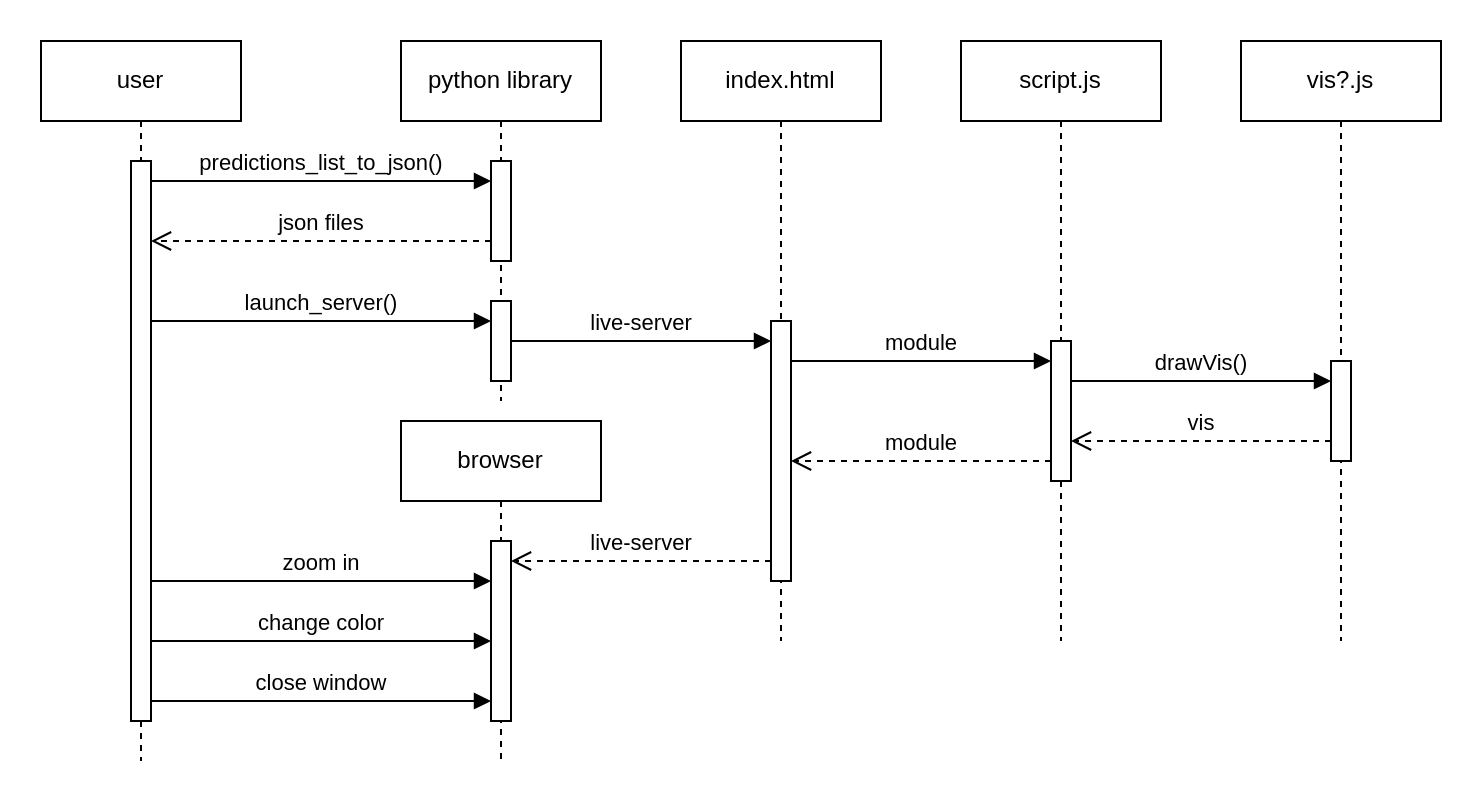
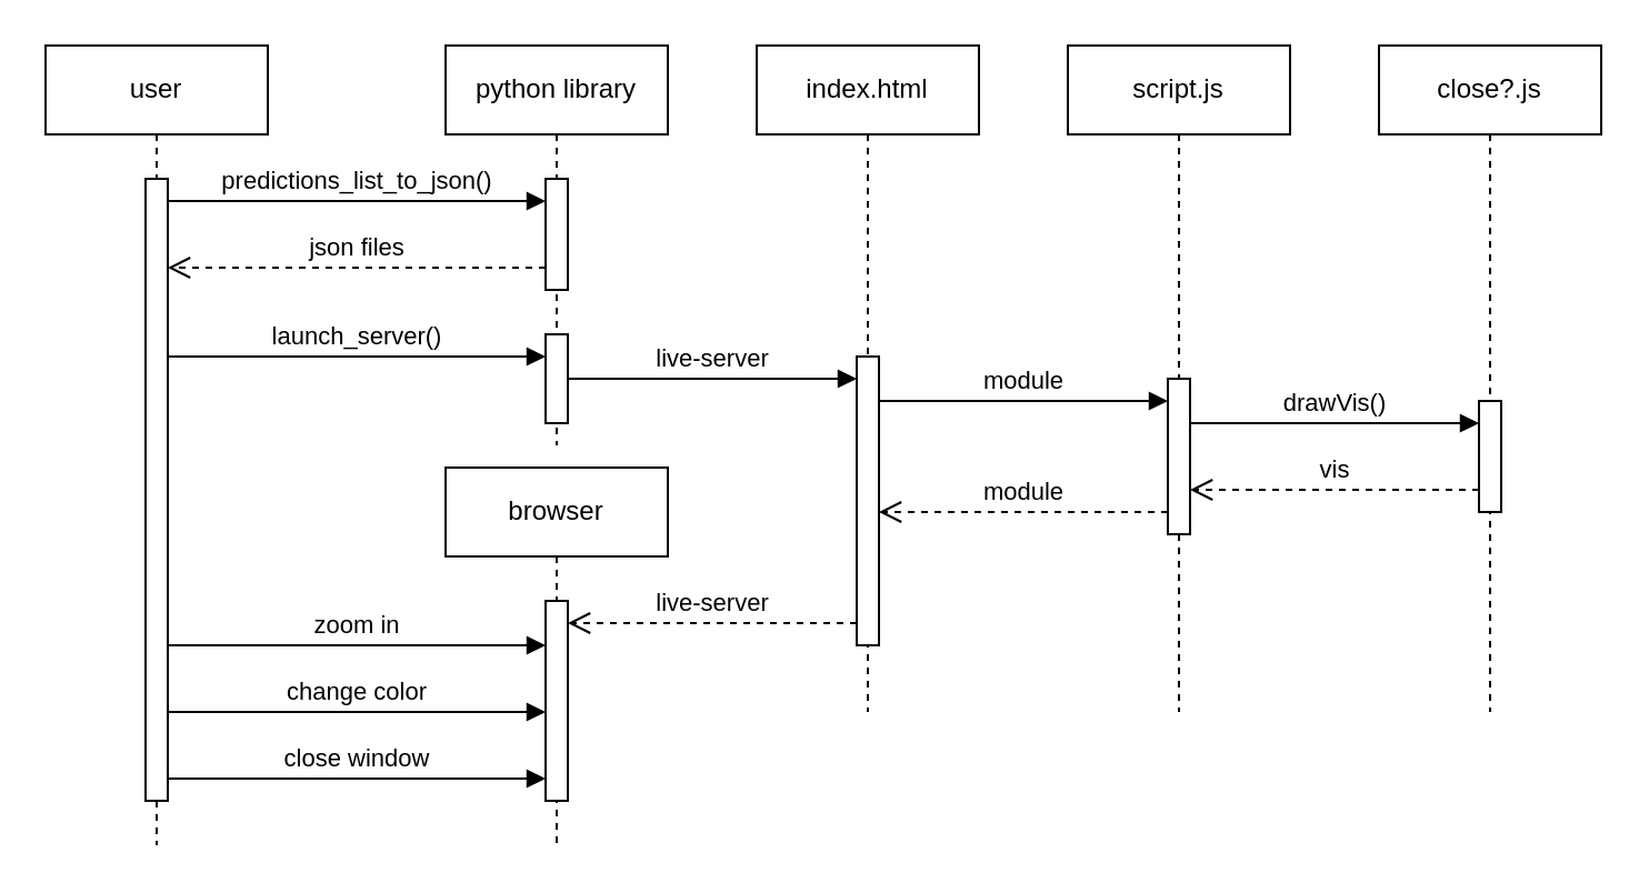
  <mxCell id="0" />
  <mxCell id="1" parent="0" />
  <mxCell id="2" value="user" style="shape=umlLifeline;perimeter=lifelinePerimeter;whiteSpace=wrap;html=1;container=0;dropTarget=0;collapsible=0;recursiveResize=0;outlineConnect=0;portConstraint=eastwest;newEdgeStyle={&quot;edgeStyle&quot;:&quot;elbowEdgeStyle&quot;,&quot;elbow&quot;:&quot;vertical&quot;,&quot;curved&quot;:0,&quot;rounded&quot;:0};" parent="1" vertex="1"><mxGeometry x="20" y="20" width="100" height="360" as="geometry" /></mxCell>
  <mxCell id="3" value="" style="html=1;points=[];perimeter=orthogonalPerimeter;outlineConnect=0;targetShapes=umlLifeline;portConstraint=eastwest;newEdgeStyle={&quot;edgeStyle&quot;:&quot;elbowEdgeStyle&quot;,&quot;elbow&quot;:&quot;vertical&quot;,&quot;curved&quot;:0,&quot;rounded&quot;:0};" vertex="1" parent="2"><mxGeometry x="45" y="60" width="10" height="280" as="geometry" /></mxCell>
  <mxCell id="4" value="python library" style="shape=umlLifeline;perimeter=lifelinePerimeter;whiteSpace=wrap;html=1;container=0;dropTarget=0;collapsible=0;recursiveResize=0;outlineConnect=0;portConstraint=eastwest;newEdgeStyle={&quot;edgeStyle&quot;:&quot;elbowEdgeStyle&quot;,&quot;elbow&quot;:&quot;vertical&quot;,&quot;curved&quot;:0,&quot;rounded&quot;:0};" parent="1" vertex="1"><mxGeometry x="200" y="20" width="100" height="180" as="geometry" /></mxCell>
  <mxCell id="5" value="" style="html=1;points=[];perimeter=orthogonalPerimeter;outlineConnect=0;targetShapes=umlLifeline;portConstraint=eastwest;newEdgeStyle={&quot;edgeStyle&quot;:&quot;elbowEdgeStyle&quot;,&quot;elbow&quot;:&quot;vertical&quot;,&quot;curved&quot;:0,&quot;rounded&quot;:0};" vertex="1" parent="4"><mxGeometry x="45" y="60" width="10" height="50" as="geometry" /></mxCell>
  <mxCell id="6" value="" style="html=1;points=[];perimeter=orthogonalPerimeter;outlineConnect=0;targetShapes=umlLifeline;portConstraint=eastwest;newEdgeStyle={&quot;edgeStyle&quot;:&quot;elbowEdgeStyle&quot;,&quot;elbow&quot;:&quot;vertical&quot;,&quot;curved&quot;:0,&quot;rounded&quot;:0};" vertex="1" parent="4"><mxGeometry x="45" y="130" width="10" height="40" as="geometry" /></mxCell>
  <mxCell id="7" value="predictions_list_to_json()" style="html=1;verticalAlign=bottom;endArrow=block;curved=0;rounded=0;" edge="1" parent="1" source="3" target="5"><mxGeometry width="80" relative="1" as="geometry"><mxPoint x="100" y="99" as="sourcePoint" /><mxPoint x="215" y="99" as="targetPoint" /><Array as="points"><mxPoint x="180" y="90" /></Array></mxGeometry></mxCell>
  <mxCell id="8" value="json files" style="html=1;verticalAlign=bottom;endArrow=open;dashed=1;endSize=8;curved=0;rounded=0;" edge="1" parent="1" source="5" target="3"><mxGeometry relative="1" as="geometry"><mxPoint x="190" y="160" as="sourcePoint" /><mxPoint x="110" y="160" as="targetPoint" /><Array as="points"><mxPoint x="180" y="120" /></Array></mxGeometry></mxCell>
  <mxCell id="9" value="launch_server()" style="html=1;verticalAlign=bottom;endArrow=block;curved=0;rounded=0;" edge="1" parent="1" source="3" target="6"><mxGeometry width="80" relative="1" as="geometry"><mxPoint x="320" y="270" as="sourcePoint" /><mxPoint x="490" y="320" as="targetPoint" /><Array as="points"><mxPoint x="190" y="160" /></Array></mxGeometry></mxCell>
  <mxCell id="10" value="index.html" style="shape=umlLifeline;perimeter=lifelinePerimeter;whiteSpace=wrap;html=1;container=0;dropTarget=0;collapsible=0;recursiveResize=0;outlineConnect=0;portConstraint=eastwest;newEdgeStyle={&quot;edgeStyle&quot;:&quot;elbowEdgeStyle&quot;,&quot;elbow&quot;:&quot;vertical&quot;,&quot;curved&quot;:0,&quot;rounded&quot;:0};" vertex="1" parent="1"><mxGeometry x="340" y="20" width="100" height="300" as="geometry" /></mxCell>
  <mxCell id="11" value="" style="html=1;points=[];perimeter=orthogonalPerimeter;outlineConnect=0;targetShapes=umlLifeline;portConstraint=eastwest;newEdgeStyle={&quot;edgeStyle&quot;:&quot;elbowEdgeStyle&quot;,&quot;elbow&quot;:&quot;vertical&quot;,&quot;curved&quot;:0,&quot;rounded&quot;:0};" vertex="1" parent="10"><mxGeometry x="45" y="140" width="10" height="130" as="geometry" /></mxCell>
  <mxCell id="12" value="live-server" style="html=1;verticalAlign=bottom;endArrow=block;curved=0;rounded=0;" edge="1" parent="1" source="6" target="11"><mxGeometry width="80" relative="1" as="geometry"><mxPoint x="360" y="200" as="sourcePoint" /><mxPoint x="440" y="200" as="targetPoint" /><Array as="points"><mxPoint x="350" y="170" /></Array></mxGeometry></mxCell>
  <mxCell id="13" value="script.js" style="shape=umlLifeline;perimeter=lifelinePerimeter;whiteSpace=wrap;html=1;container=0;dropTarget=0;collapsible=0;recursiveResize=0;outlineConnect=0;portConstraint=eastwest;newEdgeStyle={&quot;edgeStyle&quot;:&quot;elbowEdgeStyle&quot;,&quot;elbow&quot;:&quot;vertical&quot;,&quot;curved&quot;:0,&quot;rounded&quot;:0};" vertex="1" parent="1"><mxGeometry x="480" y="20" width="100" height="300" as="geometry" /></mxCell>
  <mxCell id="14" value="" style="html=1;points=[];perimeter=orthogonalPerimeter;outlineConnect=0;targetShapes=umlLifeline;portConstraint=eastwest;newEdgeStyle={&quot;edgeStyle&quot;:&quot;elbowEdgeStyle&quot;,&quot;elbow&quot;:&quot;vertical&quot;,&quot;curved&quot;:0,&quot;rounded&quot;:0};" vertex="1" parent="13"><mxGeometry x="45" y="150" width="10" height="70" as="geometry" /></mxCell>
- <mxCell id="15" value="vis?.js" style="shape=umlLifeline;perimeter=lifelinePerimeter;whiteSpace=wrap;html=1;container=0;dropTarget=0;collapsible=0;recursiveResize=0;outlineConnect=0;portConstraint=eastwest;newEdgeStyle={&quot;edgeStyle&quot;:&quot;elbowEdgeStyle&quot;,&quot;elbow&quot;:&quot;vertical&quot;,&quot;curved&quot;:0,&quot;rounded&quot;:0};" vertex="1" parent="1"><mxGeometry x="620" y="20" width="100" height="300" as="geometry" /></mxCell>
+ <mxCell id="15" value="close?.js" style="shape=umlLifeline;perimeter=lifelinePerimeter;whiteSpace=wrap;html=1;container=0;dropTarget=0;collapsible=0;recursiveResize=0;outlineConnect=0;portConstraint=eastwest;newEdgeStyle={&quot;edgeStyle&quot;:&quot;elbowEdgeStyle&quot;,&quot;elbow&quot;:&quot;vertical&quot;,&quot;curved&quot;:0,&quot;rounded&quot;:0};" vertex="1" parent="1"><mxGeometry x="620" y="20" width="100" height="300" as="geometry" /></mxCell>
  <mxCell id="16" value="" style="html=1;points=[];perimeter=orthogonalPerimeter;outlineConnect=0;targetShapes=umlLifeline;portConstraint=eastwest;newEdgeStyle={&quot;edgeStyle&quot;:&quot;elbowEdgeStyle&quot;,&quot;elbow&quot;:&quot;vertical&quot;,&quot;curved&quot;:0,&quot;rounded&quot;:0};" vertex="1" parent="15"><mxGeometry x="45" y="160" width="10" height="50" as="geometry" /></mxCell>
  <mxCell id="17" value="module" style="html=1;verticalAlign=bottom;endArrow=block;curved=0;rounded=0;" edge="1" parent="1" source="11" target="14"><mxGeometry width="80" relative="1" as="geometry"><mxPoint x="500" y="169.5" as="sourcePoint" /><mxPoint x="580" y="169.5" as="targetPoint" /><Array as="points"><mxPoint x="460" y="180" /></Array></mxGeometry></mxCell>
  <mxCell id="18" value="drawVis()" style="html=1;verticalAlign=bottom;endArrow=block;curved=0;rounded=0;" edge="1" parent="1" source="14" target="16"><mxGeometry width="80" relative="1" as="geometry"><mxPoint x="670" y="200" as="sourcePoint" /><mxPoint x="750" y="200" as="targetPoint" /><Array as="points"><mxPoint x="600" y="190" /></Array></mxGeometry></mxCell>
  <mxCell id="19" value="vis" style="html=1;verticalAlign=bottom;endArrow=open;dashed=1;endSize=8;curved=0;rounded=0;" edge="1" parent="1" source="16" target="14"><mxGeometry relative="1" as="geometry"><mxPoint x="640" y="220" as="sourcePoint" /><mxPoint x="560" y="220" as="targetPoint" /><Array as="points"><mxPoint x="600" y="220" /></Array></mxGeometry></mxCell>
  <mxCell id="20" value="module" style="html=1;verticalAlign=bottom;endArrow=open;dashed=1;endSize=8;curved=0;rounded=0;" edge="1" parent="1" source="14" target="11"><mxGeometry relative="1" as="geometry"><mxPoint x="510" y="220" as="sourcePoint" /><mxPoint x="430" y="220" as="targetPoint" /><Array as="points"><mxPoint x="460" y="230" /></Array></mxGeometry></mxCell>
  <mxCell id="21" value="browser" style="shape=umlLifeline;perimeter=lifelinePerimeter;whiteSpace=wrap;html=1;container=0;dropTarget=0;collapsible=0;recursiveResize=0;outlineConnect=0;portConstraint=eastwest;newEdgeStyle={&quot;edgeStyle&quot;:&quot;elbowEdgeStyle&quot;,&quot;elbow&quot;:&quot;vertical&quot;,&quot;curved&quot;:0,&quot;rounded&quot;:0};" vertex="1" parent="1"><mxGeometry x="200" y="210" width="100" height="170" as="geometry" /></mxCell>
  <mxCell id="22" value="" style="html=1;points=[];perimeter=orthogonalPerimeter;outlineConnect=0;targetShapes=umlLifeline;portConstraint=eastwest;newEdgeStyle={&quot;edgeStyle&quot;:&quot;elbowEdgeStyle&quot;,&quot;elbow&quot;:&quot;vertical&quot;,&quot;curved&quot;:0,&quot;rounded&quot;:0};" vertex="1" parent="21"><mxGeometry x="45" y="60" width="10" height="90" as="geometry" /></mxCell>
  <mxCell id="23" value="live-server" style="html=1;verticalAlign=bottom;endArrow=open;dashed=1;endSize=8;curved=0;rounded=0;" edge="1" parent="1" source="11" target="22"><mxGeometry relative="1" as="geometry"><mxPoint x="350" y="280" as="sourcePoint" /><mxPoint x="270" y="280" as="targetPoint" /><Array as="points"><mxPoint x="320" y="280" /></Array></mxGeometry></mxCell>
  <mxCell id="24" value="zoom in" style="html=1;verticalAlign=bottom;endArrow=block;curved=0;rounded=0;" edge="1" parent="1" source="3" target="22"><mxGeometry width="80" relative="1" as="geometry"><mxPoint x="120" y="290" as="sourcePoint" /><mxPoint x="200" y="290" as="targetPoint" /><Array as="points"><mxPoint x="160" y="290" /></Array></mxGeometry></mxCell>
  <mxCell id="25" value="change color" style="html=1;verticalAlign=bottom;endArrow=block;curved=0;rounded=0;" edge="1" parent="1" source="3" target="22"><mxGeometry width="80" relative="1" as="geometry"><mxPoint x="130" y="350" as="sourcePoint" /><mxPoint x="210" y="350" as="targetPoint" /><Array as="points"><mxPoint x="160" y="320" /></Array></mxGeometry></mxCell>
  <mxCell id="26" value="close window" style="html=1;verticalAlign=bottom;endArrow=block;curved=0;rounded=0;" edge="1" parent="1" source="3" target="22"><mxGeometry width="80" relative="1" as="geometry"><mxPoint x="120" y="359.5" as="sourcePoint" /><mxPoint x="200" y="359.5" as="targetPoint" /><Array as="points"><mxPoint x="160" y="350" /></Array></mxGeometry></mxCell>
